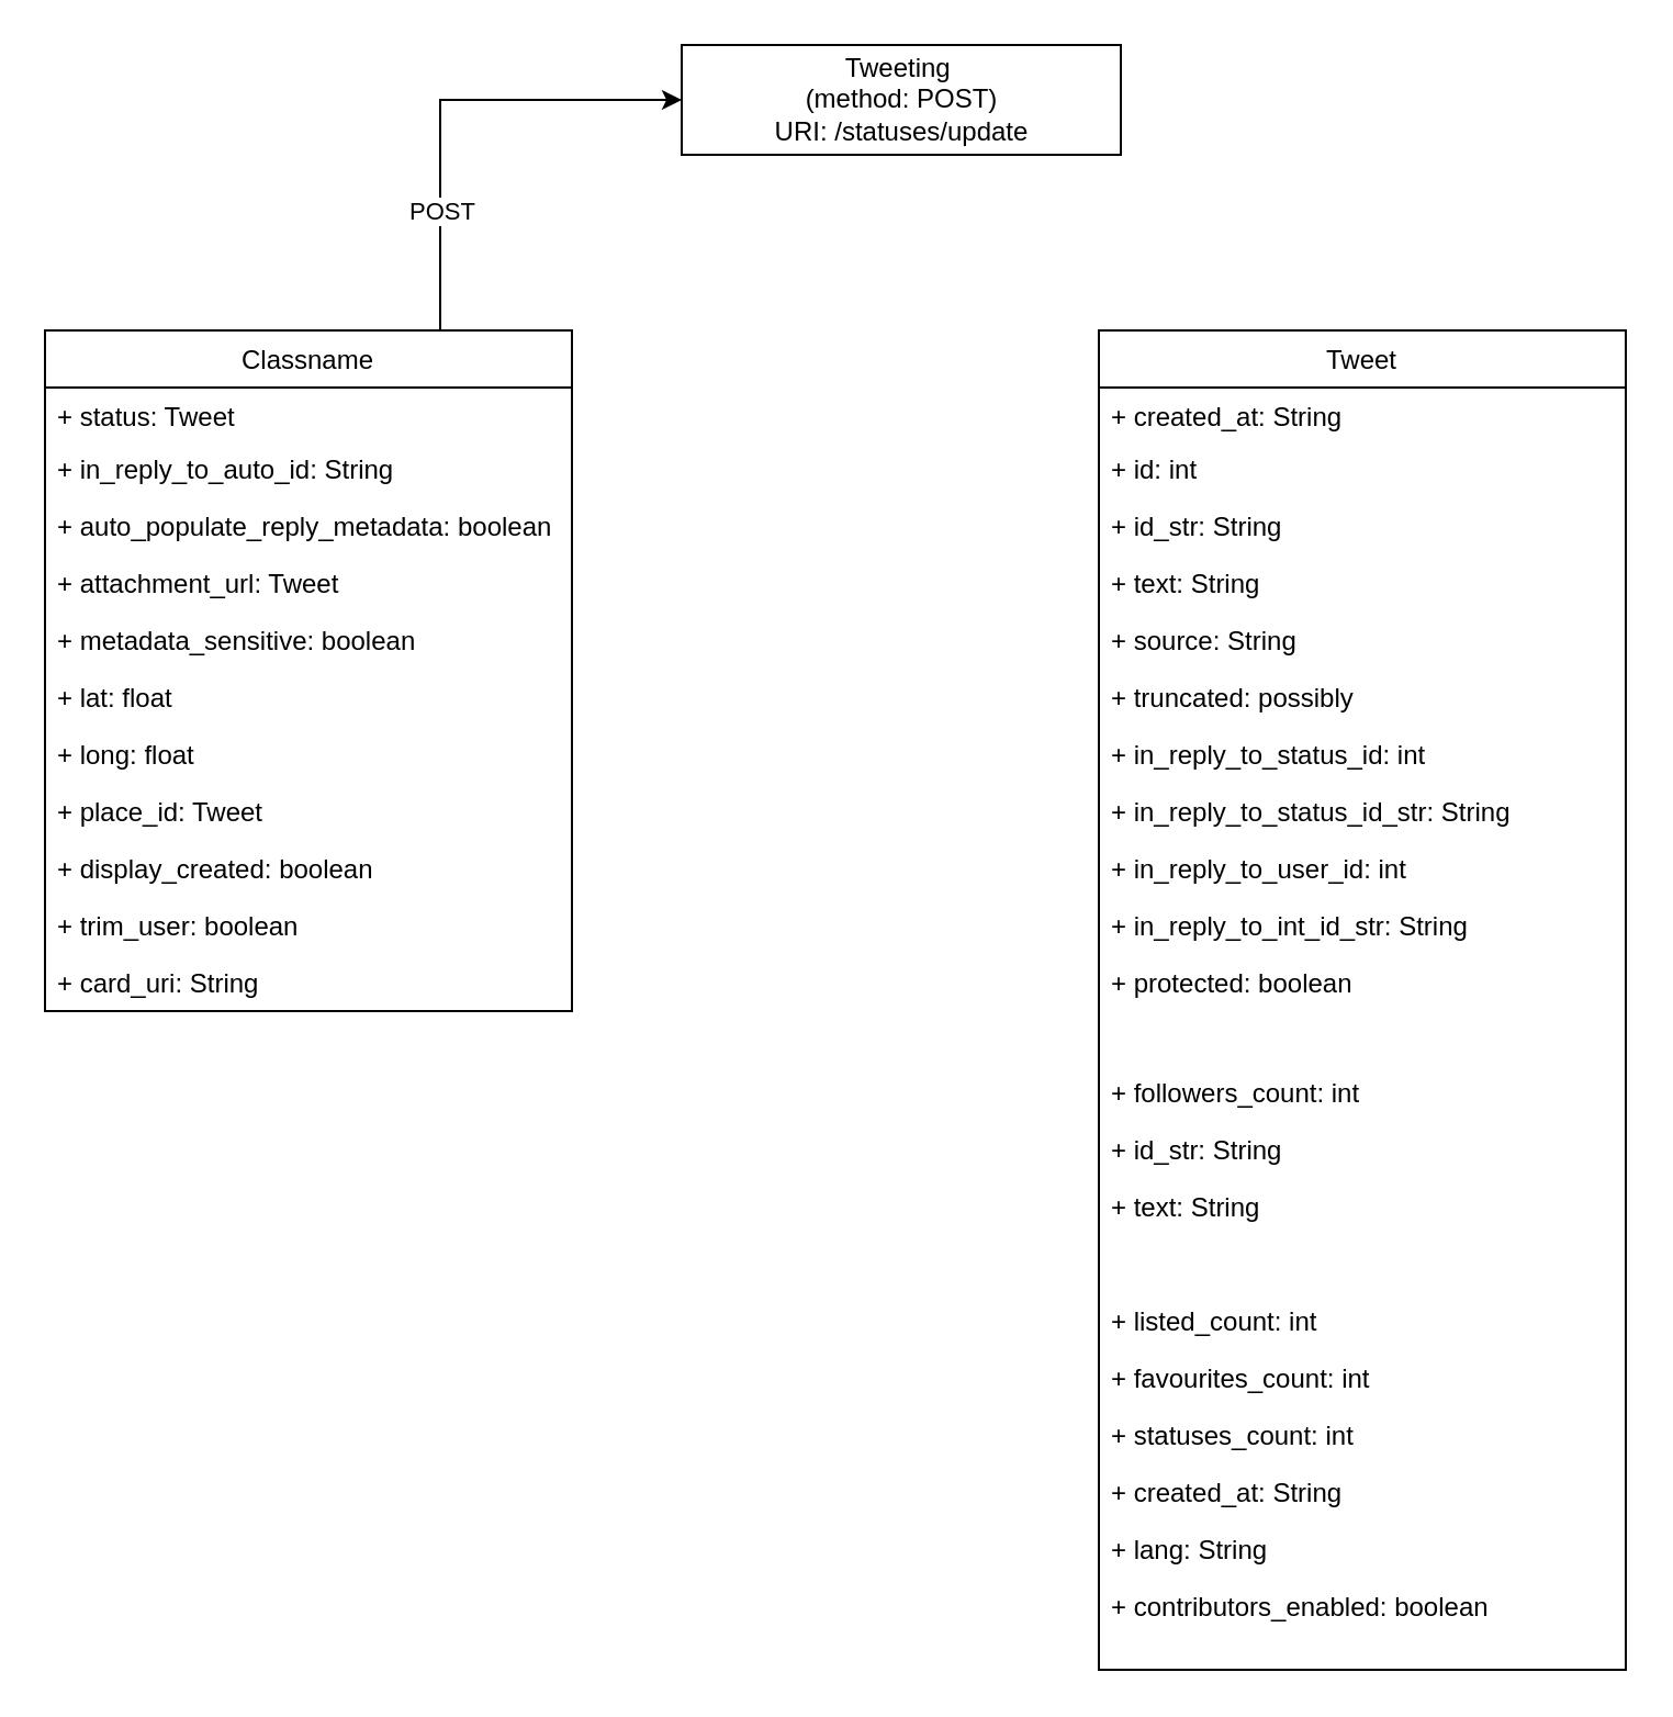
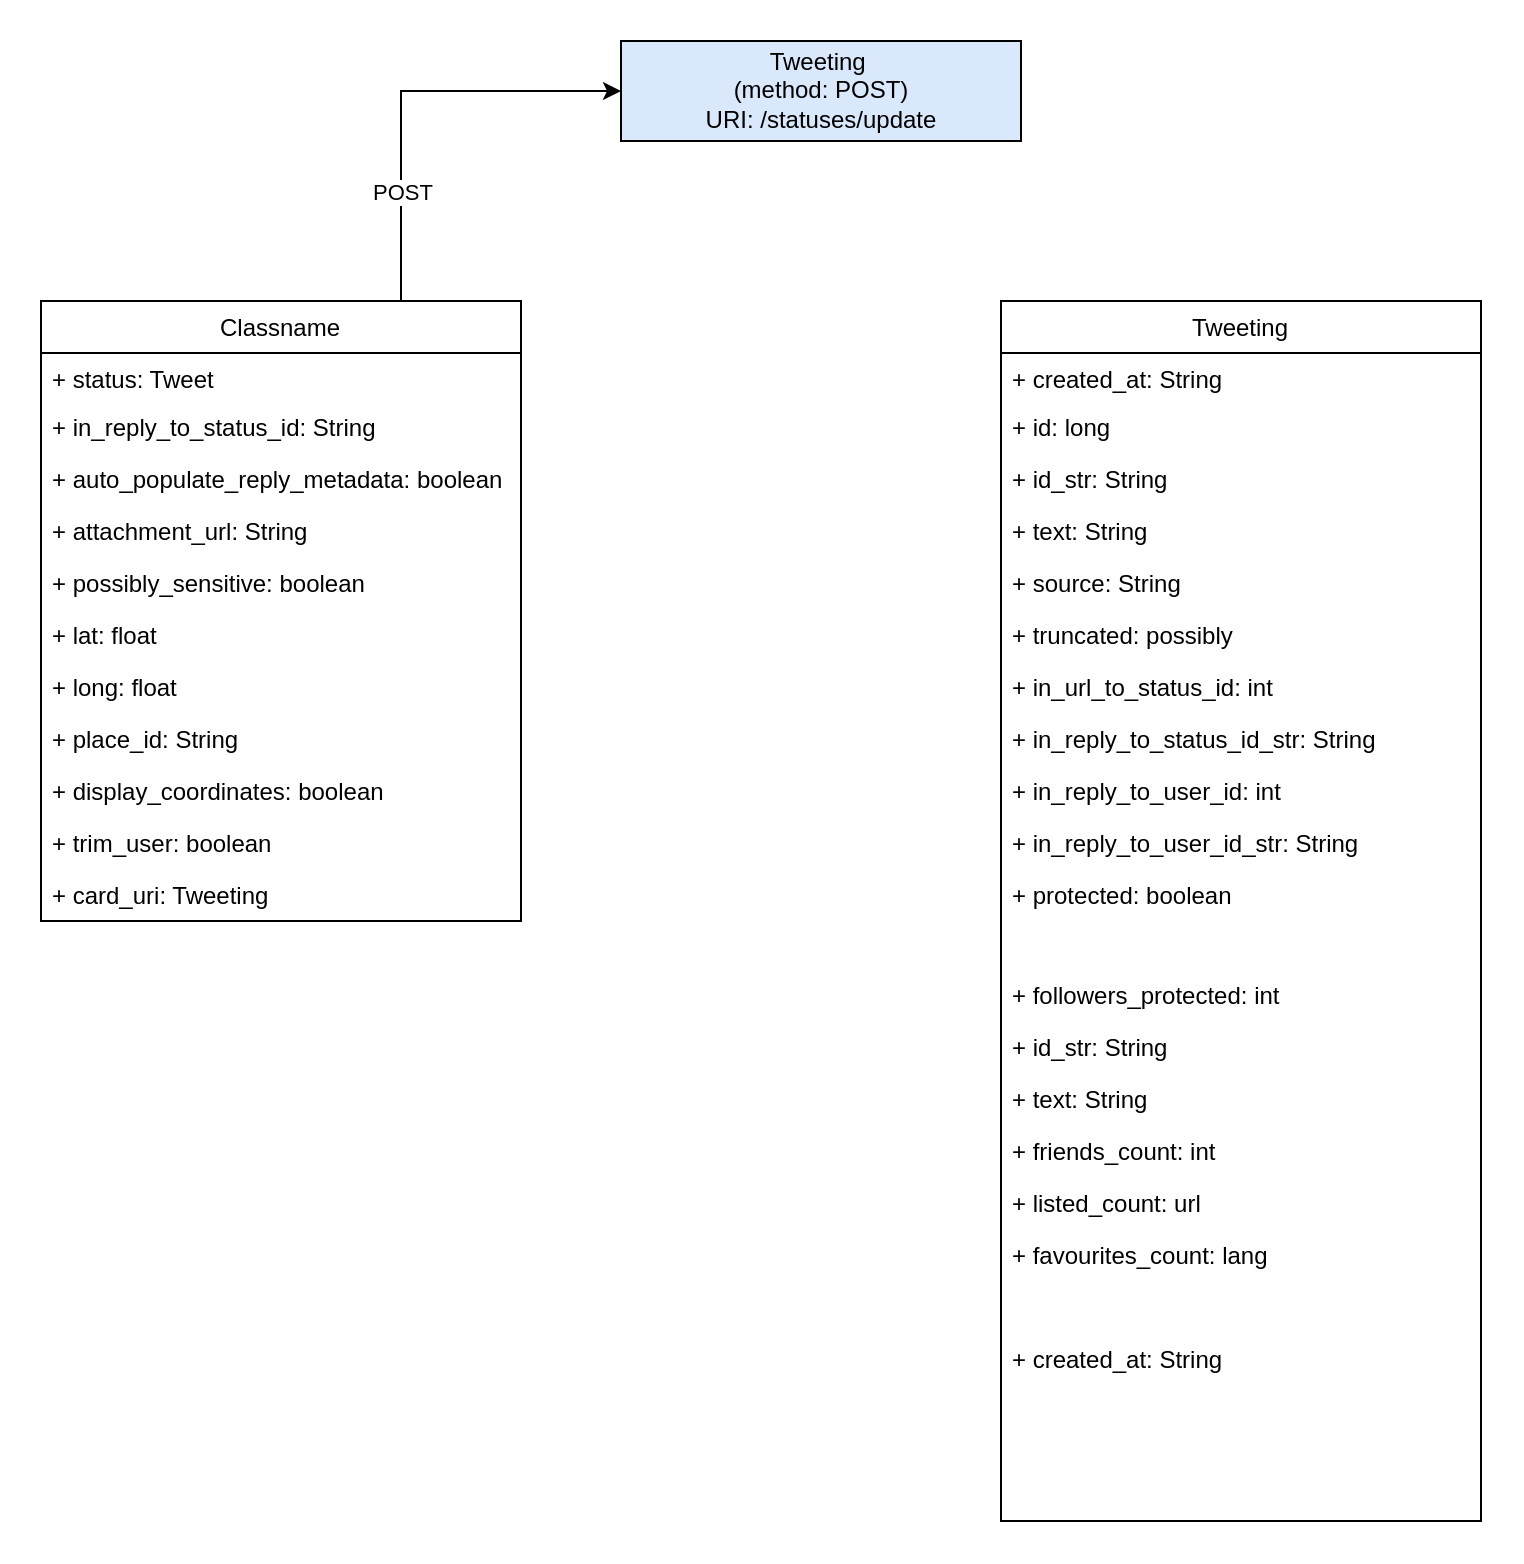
  <mxCell id="0" />
  <mxCell id="1" parent="0" />
- <mxCell id="2" value="Tweeting&amp;nbsp;&lt;br&gt;(method: POST)&lt;br&gt;URI: /statuses/update" style="html=1;" vertex="1" parent="1"><mxGeometry x="310" y="20" width="200" height="50" as="geometry" /></mxCell>
+ <mxCell id="2" value="Tweeting&amp;nbsp;&lt;br&gt;(method: POST)&lt;br&gt;URI: /statuses/update" style="html=1;fillColor=#dae8fc;" vertex="1" parent="1"><mxGeometry x="310" y="20" width="200" height="50" as="geometry" /></mxCell>
  <mxCell id="3" style="edgeStyle=orthogonalEdgeStyle;rounded=0;orthogonalLoop=1;jettySize=auto;html=1;exitX=0.75;exitY=0;exitDx=0;exitDy=0;" edge="1" parent="1" source="5"><mxGeometry relative="1" as="geometry"><mxPoint x="310" y="45" as="targetPoint" /><Array as="points"><mxPoint x="200" y="45" /><mxPoint x="310" y="45" /></Array></mxGeometry></mxCell>
  <mxCell id="4" value="POST" style="edgeLabel;html=1;align=center;verticalAlign=middle;resizable=0;points=[];" vertex="1" connectable="0" parent="3"><mxGeometry x="-0.191" y="1" relative="1" as="geometry"><mxPoint x="1" y="32" as="offset" /></mxGeometry></mxCell>
  <mxCell id="5" value="Classname" style="swimlane;fontStyle=0;childLayout=stackLayout;horizontal=1;startSize=26;fillColor=none;horizontalStack=0;resizeParent=1;resizeParentMax=0;resizeLast=0;collapsible=1;marginBottom=0;" vertex="1" parent="1"><mxGeometry x="20" y="150" width="240" height="310" as="geometry" /></mxCell>
  <mxCell id="6" value="+ status: Tweet" style="text;strokeColor=none;fillColor=none;align=left;verticalAlign=top;spacingLeft=4;spacingRight=4;overflow=hidden;rotatable=0;points=[[0,0.5],[1,0.5]];portConstraint=eastwest;" vertex="1" parent="5"><mxGeometry y="26" width="240" height="24" as="geometry" /></mxCell>
- <mxCell id="7" value="+ in_reply_to_auto_id: String" style="text;strokeColor=none;fillColor=none;align=left;verticalAlign=top;spacingLeft=4;spacingRight=4;overflow=hidden;rotatable=0;points=[[0,0.5],[1,0.5]];portConstraint=eastwest;" vertex="1" parent="5"><mxGeometry y="50" width="240" height="26" as="geometry" /></mxCell>
+ <mxCell id="7" value="+ in_reply_to_status_id: String" style="text;strokeColor=none;fillColor=none;align=left;verticalAlign=top;spacingLeft=4;spacingRight=4;overflow=hidden;rotatable=0;points=[[0,0.5],[1,0.5]];portConstraint=eastwest;" vertex="1" parent="5"><mxGeometry y="50" width="240" height="26" as="geometry" /></mxCell>
  <mxCell id="8" value="+ auto_populate_reply_metadata: boolean" style="text;strokeColor=none;fillColor=none;align=left;verticalAlign=top;spacingLeft=4;spacingRight=4;overflow=hidden;rotatable=0;points=[[0,0.5],[1,0.5]];portConstraint=eastwest;" vertex="1" parent="5"><mxGeometry y="76" width="240" height="26" as="geometry" /></mxCell>
- <mxCell id="9" value="+ attachment_url: Tweet" style="text;strokeColor=none;fillColor=none;align=left;verticalAlign=top;spacingLeft=4;spacingRight=4;overflow=hidden;rotatable=0;points=[[0,0.5],[1,0.5]];portConstraint=eastwest;" vertex="1" parent="5"><mxGeometry y="102" width="240" height="26" as="geometry" /></mxCell>
- <mxCell id="10" value="+ metadata_sensitive: boolean" style="text;strokeColor=none;fillColor=none;align=left;verticalAlign=top;spacingLeft=4;spacingRight=4;overflow=hidden;rotatable=0;points=[[0,0.5],[1,0.5]];portConstraint=eastwest;" vertex="1" parent="5"><mxGeometry y="128" width="240" height="26" as="geometry" /></mxCell>
+ <mxCell id="9" value="+ attachment_url: String" style="text;strokeColor=none;fillColor=none;align=left;verticalAlign=top;spacingLeft=4;spacingRight=4;overflow=hidden;rotatable=0;points=[[0,0.5],[1,0.5]];portConstraint=eastwest;" vertex="1" parent="5"><mxGeometry y="102" width="240" height="26" as="geometry" /></mxCell>
+ <mxCell id="10" value="+ possibly_sensitive: boolean" style="text;strokeColor=none;fillColor=none;align=left;verticalAlign=top;spacingLeft=4;spacingRight=4;overflow=hidden;rotatable=0;points=[[0,0.5],[1,0.5]];portConstraint=eastwest;" vertex="1" parent="5"><mxGeometry y="128" width="240" height="26" as="geometry" /></mxCell>
  <mxCell id="11" value="+ lat: float" style="text;strokeColor=none;fillColor=none;align=left;verticalAlign=top;spacingLeft=4;spacingRight=4;overflow=hidden;rotatable=0;points=[[0,0.5],[1,0.5]];portConstraint=eastwest;" vertex="1" parent="5"><mxGeometry y="154" width="240" height="26" as="geometry" /></mxCell>
  <mxCell id="12" value="+ long: float" style="text;strokeColor=none;fillColor=none;align=left;verticalAlign=top;spacingLeft=4;spacingRight=4;overflow=hidden;rotatable=0;points=[[0,0.5],[1,0.5]];portConstraint=eastwest;" vertex="1" parent="5"><mxGeometry y="180" width="240" height="26" as="geometry" /></mxCell>
- <mxCell id="13" value="+ place_id: Tweet" style="text;strokeColor=none;fillColor=none;align=left;verticalAlign=top;spacingLeft=4;spacingRight=4;overflow=hidden;rotatable=0;points=[[0,0.5],[1,0.5]];portConstraint=eastwest;" vertex="1" parent="5"><mxGeometry y="206" width="240" height="26" as="geometry" /></mxCell>
- <mxCell id="14" value="+ display_created: boolean" style="text;strokeColor=none;fillColor=none;align=left;verticalAlign=top;spacingLeft=4;spacingRight=4;overflow=hidden;rotatable=0;points=[[0,0.5],[1,0.5]];portConstraint=eastwest;" vertex="1" parent="5"><mxGeometry y="232" width="240" height="26" as="geometry" /></mxCell>
+ <mxCell id="13" value="+ place_id: String" style="text;strokeColor=none;fillColor=none;align=left;verticalAlign=top;spacingLeft=4;spacingRight=4;overflow=hidden;rotatable=0;points=[[0,0.5],[1,0.5]];portConstraint=eastwest;" vertex="1" parent="5"><mxGeometry y="206" width="240" height="26" as="geometry" /></mxCell>
+ <mxCell id="14" value="+ display_coordinates: boolean" style="text;strokeColor=none;fillColor=none;align=left;verticalAlign=top;spacingLeft=4;spacingRight=4;overflow=hidden;rotatable=0;points=[[0,0.5],[1,0.5]];portConstraint=eastwest;" vertex="1" parent="5"><mxGeometry y="232" width="240" height="26" as="geometry" /></mxCell>
  <mxCell id="15" value="+ trim_user: boolean" style="text;strokeColor=none;fillColor=none;align=left;verticalAlign=top;spacingLeft=4;spacingRight=4;overflow=hidden;rotatable=0;points=[[0,0.5],[1,0.5]];portConstraint=eastwest;" vertex="1" parent="5"><mxGeometry y="258" width="240" height="26" as="geometry" /></mxCell>
- <mxCell id="16" value="+ card_uri: String" style="text;strokeColor=none;fillColor=none;align=left;verticalAlign=top;spacingLeft=4;spacingRight=4;overflow=hidden;rotatable=0;points=[[0,0.5],[1,0.5]];portConstraint=eastwest;" vertex="1" parent="5"><mxGeometry y="284" width="240" height="26" as="geometry" /></mxCell>
- <mxCell id="17" value="Tweet" style="swimlane;fontStyle=0;childLayout=stackLayout;horizontal=1;startSize=26;fillColor=none;horizontalStack=0;resizeParent=1;resizeParentMax=0;resizeLast=0;collapsible=1;marginBottom=0;" vertex="1" parent="1"><mxGeometry x="500" y="150" width="240" height="610" as="geometry" /></mxCell>
+ <mxCell id="16" value="+ card_uri: Tweeting" style="text;strokeColor=none;fillColor=none;align=left;verticalAlign=top;spacingLeft=4;spacingRight=4;overflow=hidden;rotatable=0;points=[[0,0.5],[1,0.5]];portConstraint=eastwest;" vertex="1" parent="5"><mxGeometry y="284" width="240" height="26" as="geometry" /></mxCell>
+ <mxCell id="17" value="Tweeting" style="swimlane;fontStyle=0;childLayout=stackLayout;horizontal=1;startSize=26;fillColor=none;horizontalStack=0;resizeParent=1;resizeParentMax=0;resizeLast=0;collapsible=1;marginBottom=0;" vertex="1" parent="1"><mxGeometry x="500" y="150" width="240" height="610" as="geometry" /></mxCell>
  <mxCell id="18" value="+ created_at: String" style="text;strokeColor=none;fillColor=none;align=left;verticalAlign=top;spacingLeft=4;spacingRight=4;overflow=hidden;rotatable=0;points=[[0,0.5],[1,0.5]];portConstraint=eastwest;" vertex="1" parent="17"><mxGeometry y="26" width="240" height="24" as="geometry" /></mxCell>
- <mxCell id="19" value="+ id: int" style="text;strokeColor=none;fillColor=none;align=left;verticalAlign=top;spacingLeft=4;spacingRight=4;overflow=hidden;rotatable=0;points=[[0,0.5],[1,0.5]];portConstraint=eastwest;" vertex="1" parent="17"><mxGeometry y="50" width="240" height="26" as="geometry" /></mxCell>
+ <mxCell id="19" value="+ id: long" style="text;strokeColor=none;fillColor=none;align=left;verticalAlign=top;spacingLeft=4;spacingRight=4;overflow=hidden;rotatable=0;points=[[0,0.5],[1,0.5]];portConstraint=eastwest;" vertex="1" parent="17"><mxGeometry y="50" width="240" height="26" as="geometry" /></mxCell>
  <mxCell id="20" value="+ id_str: String" style="text;strokeColor=none;fillColor=none;align=left;verticalAlign=top;spacingLeft=4;spacingRight=4;overflow=hidden;rotatable=0;points=[[0,0.5],[1,0.5]];portConstraint=eastwest;" vertex="1" parent="17"><mxGeometry y="76" width="240" height="26" as="geometry" /></mxCell>
  <mxCell id="21" value="+ text: String" style="text;strokeColor=none;fillColor=none;align=left;verticalAlign=top;spacingLeft=4;spacingRight=4;overflow=hidden;rotatable=0;points=[[0,0.5],[1,0.5]];portConstraint=eastwest;" vertex="1" parent="17"><mxGeometry y="102" width="240" height="26" as="geometry" /></mxCell>
  <mxCell id="22" value="+ source: String" style="text;strokeColor=none;fillColor=none;align=left;verticalAlign=top;spacingLeft=4;spacingRight=4;overflow=hidden;rotatable=0;points=[[0,0.5],[1,0.5]];portConstraint=eastwest;" vertex="1" parent="17"><mxGeometry y="128" width="240" height="26" as="geometry" /></mxCell>
  <mxCell id="23" value="+ truncated: possibly" style="text;strokeColor=none;fillColor=none;align=left;verticalAlign=top;spacingLeft=4;spacingRight=4;overflow=hidden;rotatable=0;points=[[0,0.5],[1,0.5]];portConstraint=eastwest;" vertex="1" parent="17"><mxGeometry y="154" width="240" height="26" as="geometry" /></mxCell>
- <mxCell id="24" value="+ in_reply_to_status_id: int" style="text;strokeColor=none;fillColor=none;align=left;verticalAlign=top;spacingLeft=4;spacingRight=4;overflow=hidden;rotatable=0;points=[[0,0.5],[1,0.5]];portConstraint=eastwest;" vertex="1" parent="17"><mxGeometry y="180" width="240" height="26" as="geometry" /></mxCell>
+ <mxCell id="24" value="+ in_url_to_status_id: int" style="text;strokeColor=none;fillColor=none;align=left;verticalAlign=top;spacingLeft=4;spacingRight=4;overflow=hidden;rotatable=0;points=[[0,0.5],[1,0.5]];portConstraint=eastwest;" vertex="1" parent="17"><mxGeometry y="180" width="240" height="26" as="geometry" /></mxCell>
  <mxCell id="25" value="+ in_reply_to_status_id_str: String" style="text;strokeColor=none;fillColor=none;align=left;verticalAlign=top;spacingLeft=4;spacingRight=4;overflow=hidden;rotatable=0;points=[[0,0.5],[1,0.5]];portConstraint=eastwest;" vertex="1" parent="17"><mxGeometry y="206" width="240" height="26" as="geometry" /></mxCell>
  <mxCell id="26" value="+ in_reply_to_user_id: int" style="text;strokeColor=none;fillColor=none;align=left;verticalAlign=top;spacingLeft=4;spacingRight=4;overflow=hidden;rotatable=0;points=[[0,0.5],[1,0.5]];portConstraint=eastwest;" vertex="1" parent="17"><mxGeometry y="232" width="240" height="26" as="geometry" /></mxCell>
- <mxCell id="27" value="+ in_reply_to_int_id_str: String" style="text;strokeColor=none;fillColor=none;align=left;verticalAlign=top;spacingLeft=4;spacingRight=4;overflow=hidden;rotatable=0;points=[[0,0.5],[1,0.5]];portConstraint=eastwest;" vertex="1" parent="17"><mxGeometry y="258" width="240" height="26" as="geometry" /></mxCell>
+ <mxCell id="27" value="+ in_reply_to_user_id_str: String" style="text;strokeColor=none;fillColor=none;align=left;verticalAlign=top;spacingLeft=4;spacingRight=4;overflow=hidden;rotatable=0;points=[[0,0.5],[1,0.5]];portConstraint=eastwest;" vertex="1" parent="17"><mxGeometry y="258" width="240" height="26" as="geometry" /></mxCell>
  <mxCell id="28" value="+ protected: boolean" style="text;strokeColor=none;fillColor=none;align=left;verticalAlign=top;spacingLeft=4;spacingRight=4;overflow=hidden;rotatable=0;points=[[0,0.5],[1,0.5]];portConstraint=eastwest;" vertex="1" parent="17"><mxGeometry y="284" width="240" height="326" as="geometry" /></mxCell>
- <mxCell id="29" value="+ followers_count: int" style="text;strokeColor=none;fillColor=none;align=left;verticalAlign=top;spacingLeft=4;spacingRight=4;overflow=hidden;rotatable=0;points=[[0,0.5],[1,0.5]];portConstraint=eastwest;" vertex="1" parent="1"><mxGeometry x="500" y="484" width="240" height="26" as="geometry" /></mxCell>
+ <mxCell id="29" value="+ followers_protected: int" style="text;strokeColor=none;fillColor=none;align=left;verticalAlign=top;spacingLeft=4;spacingRight=4;overflow=hidden;rotatable=0;points=[[0,0.5],[1,0.5]];portConstraint=eastwest;" vertex="1" parent="1"><mxGeometry x="500" y="484" width="240" height="26" as="geometry" /></mxCell>
  <mxCell id="30" value="+ id_str: String" style="text;strokeColor=none;fillColor=none;align=left;verticalAlign=top;spacingLeft=4;spacingRight=4;overflow=hidden;rotatable=0;points=[[0,0.5],[1,0.5]];portConstraint=eastwest;" vertex="1" parent="1"><mxGeometry x="500" y="510" width="240" height="26" as="geometry" /></mxCell>
  <mxCell id="31" value="+ text: String" style="text;strokeColor=none;fillColor=none;align=left;verticalAlign=top;spacingLeft=4;spacingRight=4;overflow=hidden;rotatable=0;points=[[0,0.5],[1,0.5]];portConstraint=eastwest;" vertex="1" parent="1"><mxGeometry x="500" y="536" width="240" height="26" as="geometry" /></mxCell>
- <mxCell id="33" value="+ listed_count: int" style="text;strokeColor=none;fillColor=none;align=left;verticalAlign=top;spacingLeft=4;spacingRight=4;overflow=hidden;rotatable=0;points=[[0,0.5],[1,0.5]];portConstraint=eastwest;" vertex="1" parent="1"><mxGeometry x="500" y="588" width="240" height="26" as="geometry" /></mxCell>
- <mxCell id="34" value="+ favourites_count: int" style="text;strokeColor=none;fillColor=none;align=left;verticalAlign=top;spacingLeft=4;spacingRight=4;overflow=hidden;rotatable=0;points=[[0,0.5],[1,0.5]];portConstraint=eastwest;" vertex="1" parent="1"><mxGeometry x="500" y="614" width="240" height="26" as="geometry" /></mxCell>
- <mxCell id="35" value="+ statuses_count: int" style="text;strokeColor=none;fillColor=none;align=left;verticalAlign=top;spacingLeft=4;spacingRight=4;overflow=hidden;rotatable=0;points=[[0,0.5],[1,0.5]];portConstraint=eastwest;" vertex="1" parent="1"><mxGeometry x="500" y="640" width="240" height="26" as="geometry" /></mxCell>
+ <mxCell id="32" value="+ friends_count: int" style="text;strokeColor=none;fillColor=none;align=left;verticalAlign=top;spacingLeft=4;spacingRight=4;overflow=hidden;rotatable=0;points=[[0,0.5],[1,0.5]];portConstraint=eastwest;" vertex="1" parent="1"><mxGeometry x="500" y="562" width="240" height="26" as="geometry" /></mxCell>
+ <mxCell id="33" value="+ listed_count: url" style="text;strokeColor=none;fillColor=none;align=left;verticalAlign=top;spacingLeft=4;spacingRight=4;overflow=hidden;rotatable=0;points=[[0,0.5],[1,0.5]];portConstraint=eastwest;" vertex="1" parent="1"><mxGeometry x="500" y="588" width="240" height="26" as="geometry" /></mxCell>
+ <mxCell id="34" value="+ favourites_count: lang" style="text;strokeColor=none;fillColor=none;align=left;verticalAlign=top;spacingLeft=4;spacingRight=4;overflow=hidden;rotatable=0;points=[[0,0.5],[1,0.5]];portConstraint=eastwest;" vertex="1" parent="1"><mxGeometry x="500" y="614" width="240" height="26" as="geometry" /></mxCell>
  <mxCell id="36" value="+ created_at: String" style="text;strokeColor=none;fillColor=none;align=left;verticalAlign=top;spacingLeft=4;spacingRight=4;overflow=hidden;rotatable=0;points=[[0,0.5],[1,0.5]];portConstraint=eastwest;" vertex="1" parent="1"><mxGeometry x="500" y="666" width="240" height="26" as="geometry" /></mxCell>
- <mxCell id="37" value="+ lang: String" style="text;strokeColor=none;fillColor=none;align=left;verticalAlign=top;spacingLeft=4;spacingRight=4;overflow=hidden;rotatable=0;points=[[0,0.5],[1,0.5]];portConstraint=eastwest;" vertex="1" parent="1"><mxGeometry x="500" y="692" width="240" height="26" as="geometry" /></mxCell>
- <mxCell id="38" value="+ contributors_enabled: boolean" style="text;strokeColor=none;fillColor=none;align=left;verticalAlign=top;spacingLeft=4;spacingRight=4;overflow=hidden;rotatable=0;points=[[0,0.5],[1,0.5]];portConstraint=eastwest;" vertex="1" parent="1"><mxGeometry x="500" y="718" width="240" height="26" as="geometry" /></mxCell>
